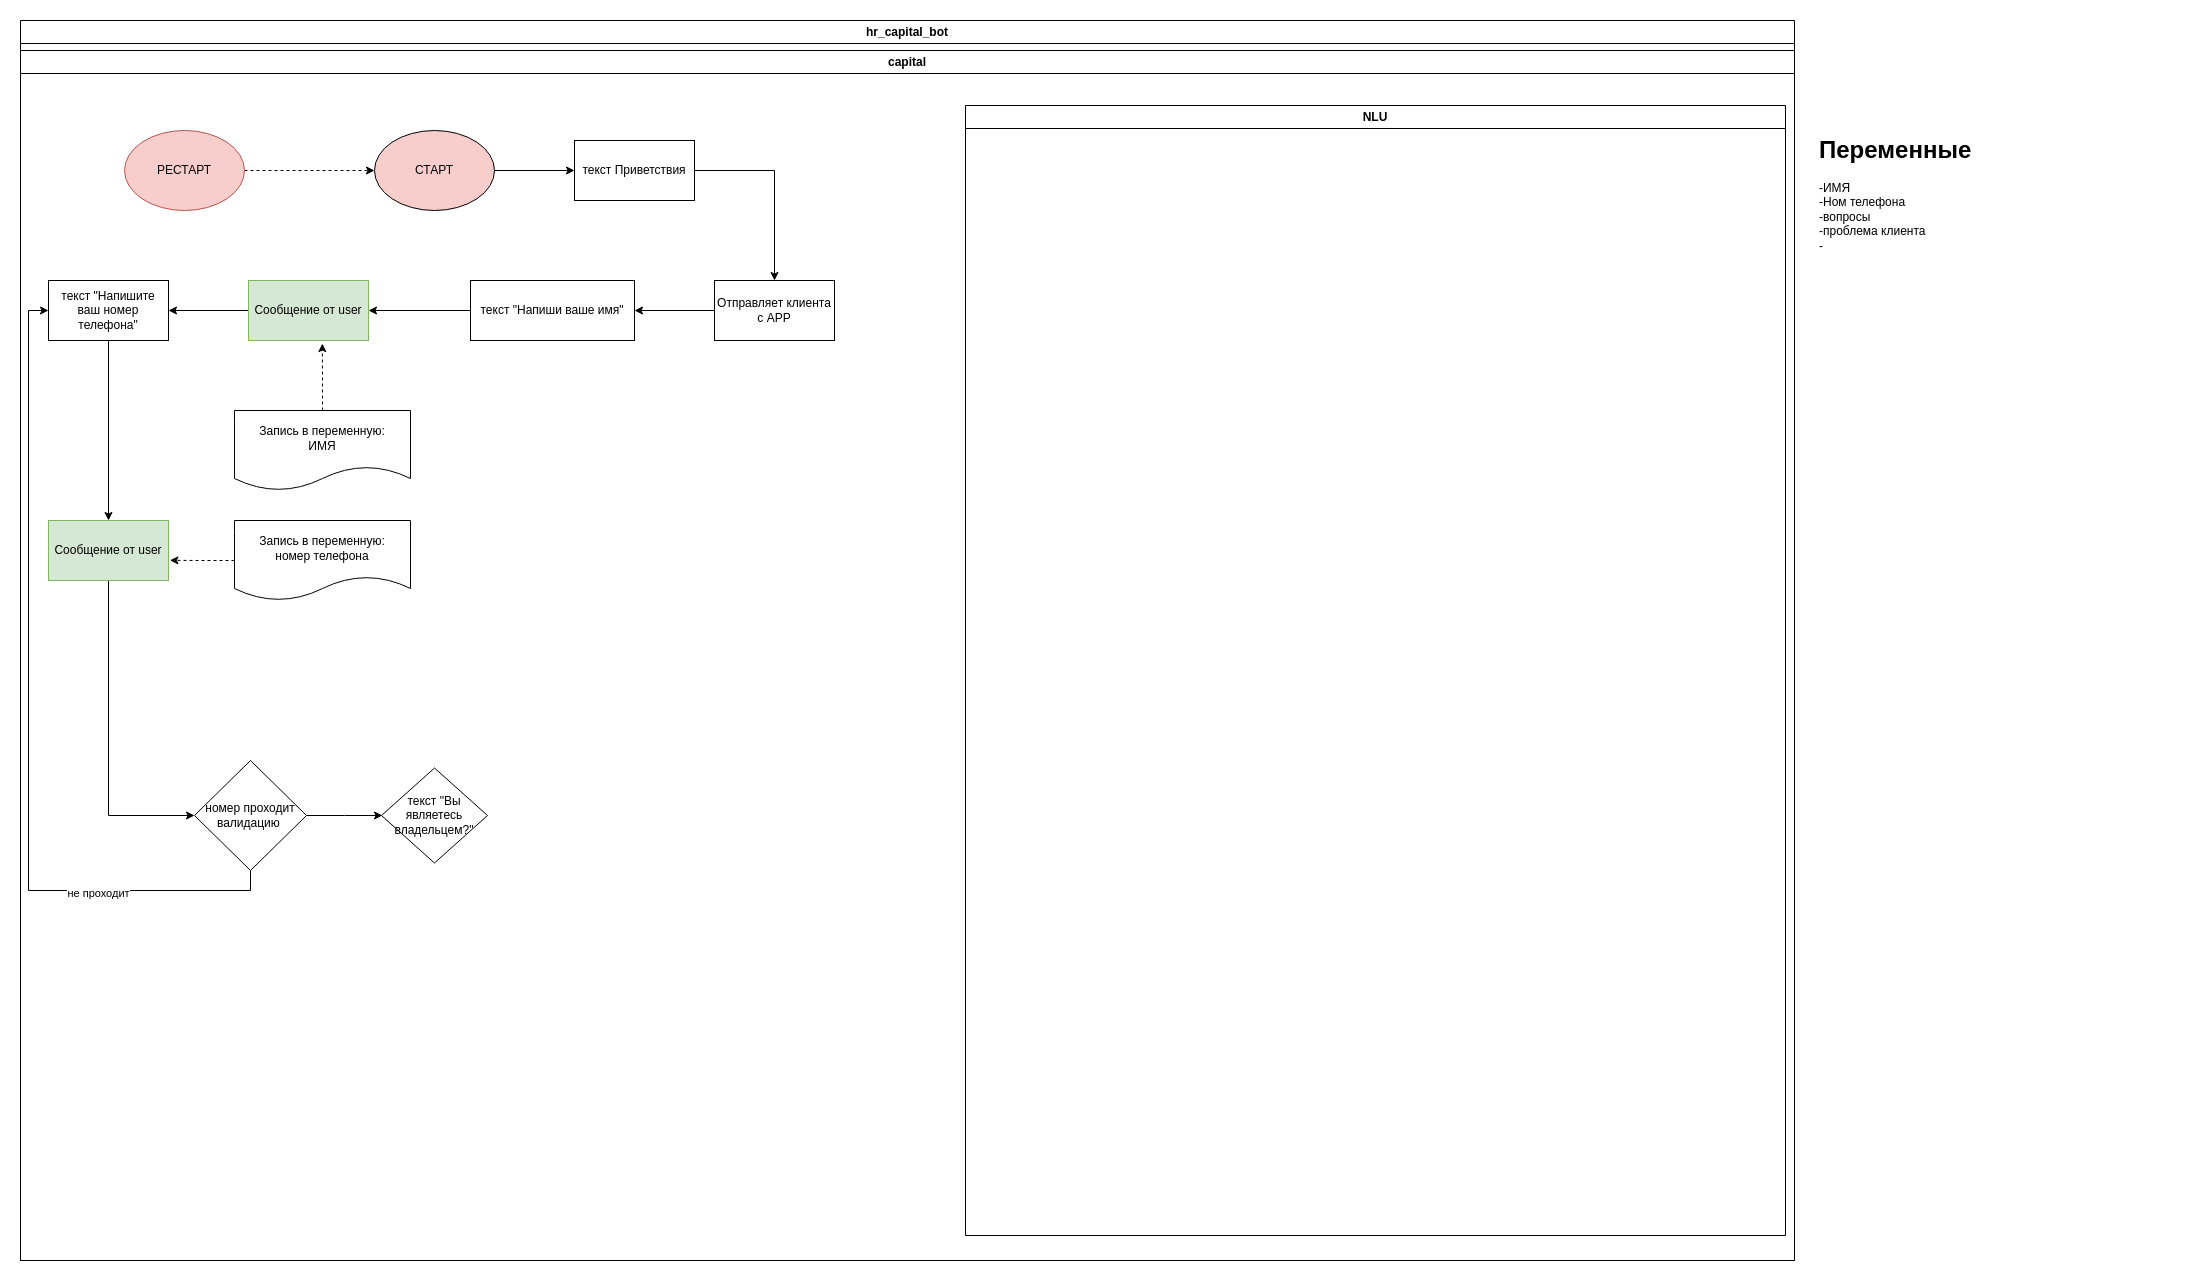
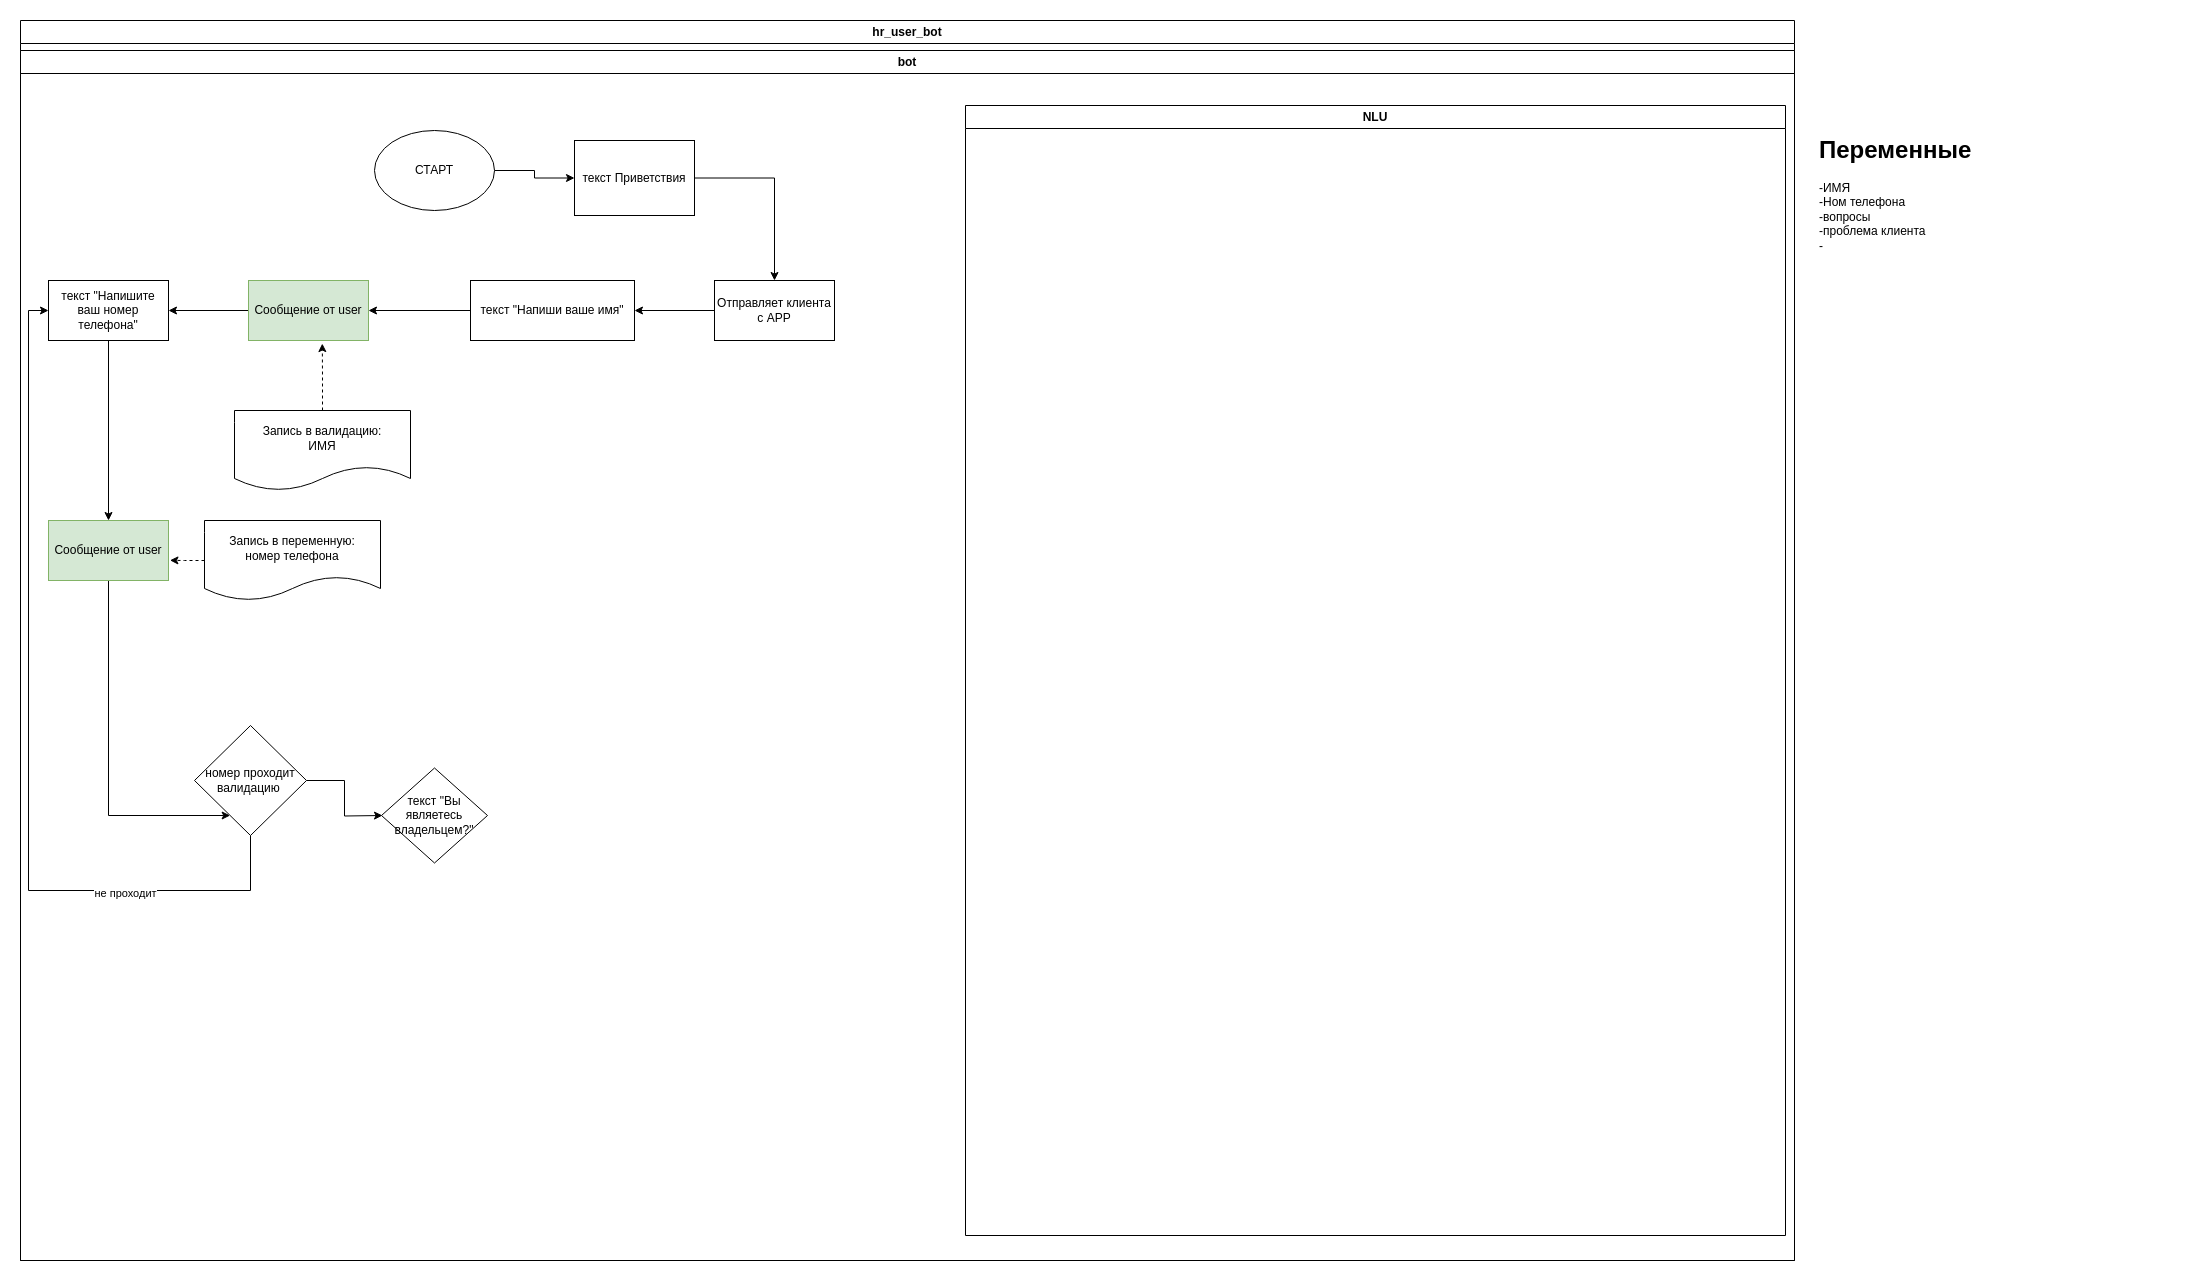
  <mxCell id="0" />
  <mxCell id="1" parent="0" />
- <mxCell id="2" value="hr_capital_bot" style="swimlane;whiteSpace=wrap;html=1;" vertex="1" parent="1"><mxGeometry x="20" y="20" width="1774" height="1240" as="geometry" /></mxCell>
- <mxCell id="3" value="capital" style="swimlane;whiteSpace=wrap;html=1;" vertex="1" parent="2"><mxGeometry y="30" width="1774" height="1210" as="geometry" /></mxCell>
+ <mxCell id="2" value="hr_user_bot" style="swimlane;whiteSpace=wrap;html=1;" vertex="1" parent="1"><mxGeometry x="20" y="20" width="1774" height="1240" as="geometry" /></mxCell>
+ <mxCell id="3" value="bot" style="swimlane;whiteSpace=wrap;html=1;" vertex="1" parent="2"><mxGeometry y="30" width="1774" height="1210" as="geometry" /></mxCell>
  <mxCell id="4" value="" style="edgeStyle=orthogonalEdgeStyle;rounded=0;orthogonalLoop=1;jettySize=auto;html=1;" edge="1" parent="3" source="5" target="9"><mxGeometry relative="1" as="geometry" /></mxCell>
- <mxCell id="5" value="СТАРТ" style="ellipse;whiteSpace=wrap;html=1;fillColor=#f8cecc;" vertex="1" parent="3"><mxGeometry x="354" y="80" width="120" height="80" as="geometry" /></mxCell>
- <mxCell id="6" style="edgeStyle=orthogonalEdgeStyle;rounded=0;orthogonalLoop=1;jettySize=auto;html=1;entryX=0;entryY=0.5;entryDx=0;entryDy=0;dashed=1;" edge="1" parent="3" source="7" target="5"><mxGeometry relative="1" as="geometry" /></mxCell>
- <mxCell id="7" value="РЕСТАРТ" style="ellipse;whiteSpace=wrap;html=1;fillColor=#f8cecc;strokeColor=#b85450;" vertex="1" parent="3"><mxGeometry x="104" y="80" width="120" height="80" as="geometry" /></mxCell>
+ <mxCell id="5" value="СТАРТ" style="ellipse;whiteSpace=wrap;html=1;" vertex="1" parent="3"><mxGeometry x="354" y="80" width="120" height="80" as="geometry" /></mxCell>
  <mxCell id="8" value="" style="edgeStyle=orthogonalEdgeStyle;rounded=0;orthogonalLoop=1;jettySize=auto;html=1;" edge="1" parent="3" source="9" target="11"><mxGeometry relative="1" as="geometry" /></mxCell>
- <mxCell id="9" value="текст Приветствия" style="whiteSpace=wrap;html=1;" vertex="1" parent="3"><mxGeometry x="554" y="90" width="120" height="60" as="geometry" /></mxCell>
+ <mxCell id="9" value="текст Приветствия" style="whiteSpace=wrap;html=1;" vertex="1" parent="3"><mxGeometry x="554" y="90" width="120" height="75" as="geometry" /></mxCell>
  <mxCell id="10" value="" style="edgeStyle=orthogonalEdgeStyle;rounded=0;orthogonalLoop=1;jettySize=auto;html=1;" edge="1" parent="3" source="11" target="13"><mxGeometry relative="1" as="geometry" /></mxCell>
  <mxCell id="11" value="Отправляет клиента с APP" style="whiteSpace=wrap;html=1;" vertex="1" parent="3"><mxGeometry x="694" y="230" width="120" height="60" as="geometry" /></mxCell>
  <mxCell id="12" value="" style="edgeStyle=orthogonalEdgeStyle;rounded=0;orthogonalLoop=1;jettySize=auto;html=1;" edge="1" parent="3" source="13" target="15"><mxGeometry relative="1" as="geometry" /></mxCell>
  <mxCell id="13" value="текст &quot;Напиши ваше имя&quot;" style="whiteSpace=wrap;html=1;" vertex="1" parent="3"><mxGeometry x="450" y="230" width="164" height="60" as="geometry" /></mxCell>
  <mxCell id="14" value="" style="edgeStyle=orthogonalEdgeStyle;rounded=0;orthogonalLoop=1;jettySize=auto;html=1;" edge="1" parent="3" source="15" target="19"><mxGeometry relative="1" as="geometry" /></mxCell>
  <mxCell id="15" value="Сообщение от user" style="whiteSpace=wrap;html=1;fillColor=#d5e8d4;strokeColor=#82b366;" vertex="1" parent="3"><mxGeometry x="228" y="230" width="120" height="60" as="geometry" /></mxCell>
- <mxCell id="16" value="Запись в переменную:&lt;br&gt;ИМЯ" style="shape=document;whiteSpace=wrap;html=1;boundedLbl=1;" vertex="1" parent="3"><mxGeometry x="214" y="360" width="176" height="80" as="geometry" /></mxCell>
+ <mxCell id="16" value="Запись в валидацию:&lt;br&gt;ИМЯ" style="shape=document;whiteSpace=wrap;html=1;boundedLbl=1;" vertex="1" parent="3"><mxGeometry x="214" y="360" width="176" height="80" as="geometry" /></mxCell>
  <mxCell id="17" style="edgeStyle=orthogonalEdgeStyle;rounded=0;orthogonalLoop=1;jettySize=auto;html=1;entryX=0.615;entryY=1.051;entryDx=0;entryDy=0;entryPerimeter=0;dashed=1;" edge="1" parent="3" source="16" target="15"><mxGeometry relative="1" as="geometry" /></mxCell>
  <mxCell id="18" value="" style="edgeStyle=orthogonalEdgeStyle;rounded=0;orthogonalLoop=1;jettySize=auto;html=1;" edge="1" parent="3" source="19" target="21"><mxGeometry relative="1" as="geometry" /></mxCell>
  <mxCell id="19" value="текст &quot;Напишите ваш номер телефона&quot;" style="whiteSpace=wrap;html=1;" vertex="1" parent="3"><mxGeometry x="28" y="230" width="120" height="60" as="geometry" /></mxCell>
  <mxCell id="20" value="" style="edgeStyle=orthogonalEdgeStyle;rounded=0;orthogonalLoop=1;jettySize=auto;html=1;" edge="1" parent="3" source="21" target="27"><mxGeometry relative="1" as="geometry"><Array as="points"><mxPoint x="88" y="765" /></Array></mxGeometry></mxCell>
  <mxCell id="21" value="Сообщение от user" style="whiteSpace=wrap;html=1;fillColor=#d5e8d4;strokeColor=#82b366;" vertex="1" parent="3"><mxGeometry x="28" y="470" width="120" height="60" as="geometry" /></mxCell>
- <mxCell id="22" value="Запись в переменную:&lt;br&gt;номер телефона" style="shape=document;whiteSpace=wrap;html=1;boundedLbl=1;" vertex="1" parent="3"><mxGeometry x="214" y="470" width="176" height="80" as="geometry" /></mxCell>
+ <mxCell id="22" value="Запись в переменную:&lt;br&gt;номер телефона" style="shape=document;whiteSpace=wrap;html=1;boundedLbl=1;" vertex="1" parent="3"><mxGeometry x="184" y="470" width="176" height="80" as="geometry" /></mxCell>
  <mxCell id="23" style="edgeStyle=orthogonalEdgeStyle;rounded=0;orthogonalLoop=1;jettySize=auto;html=1;entryX=1.012;entryY=0.664;entryDx=0;entryDy=0;entryPerimeter=0;dashed=1;" edge="1" parent="3" source="22" target="21"><mxGeometry relative="1" as="geometry" /></mxCell>
  <mxCell id="24" style="edgeStyle=orthogonalEdgeStyle;rounded=0;orthogonalLoop=1;jettySize=auto;html=1;entryX=0;entryY=0.5;entryDx=0;entryDy=0;" edge="1" parent="3" source="27" target="19"><mxGeometry relative="1" as="geometry"><Array as="points"><mxPoint x="230" y="840" /><mxPoint x="8" y="840" /><mxPoint x="8" y="260" /></Array></mxGeometry></mxCell>
  <mxCell id="25" value="не проходит" style="edgeLabel;html=1;align=center;verticalAlign=middle;resizable=0;points=[];" vertex="1" connectable="0" parent="24"><mxGeometry x="-0.588" y="2" relative="1" as="geometry"><mxPoint as="offset" /></mxGeometry></mxCell>
  <mxCell id="26" value="" style="edgeStyle=orthogonalEdgeStyle;rounded=0;orthogonalLoop=1;jettySize=auto;html=1;" edge="1" parent="3" source="27"><mxGeometry relative="1" as="geometry"><mxPoint x="362" y="765" as="targetPoint" /></mxGeometry></mxCell>
- <mxCell id="27" value="номер проходит валидацию&amp;nbsp;" style="rhombus;whiteSpace=wrap;html=1;" vertex="1" parent="3"><mxGeometry x="174" y="710" width="112" height="110" as="geometry" /></mxCell>
+ <mxCell id="27" value="номер проходит валидацию&amp;nbsp;" style="rhombus;whiteSpace=wrap;html=1;" vertex="1" parent="3"><mxGeometry x="174" y="675" width="112" height="110" as="geometry" /></mxCell>
  <mxCell id="28" value="текст &quot;Вы являетесь владельцем?&quot;" style="rhombus;whiteSpace=wrap;html=1;" vertex="1" parent="3"><mxGeometry x="361" y="717.5" width="106" height="95" as="geometry" /></mxCell>
  <mxCell id="29" value="NLU" style="swimlane;whiteSpace=wrap;html=1;" vertex="1" parent="2"><mxGeometry x="945" y="85" width="820" height="1130" as="geometry" /></mxCell>
  <mxCell id="30" value="&lt;h1&gt;Переменные&lt;/h1&gt;&lt;div&gt;-ИМЯ&lt;/div&gt;&lt;div&gt;-Ном телефона&lt;/div&gt;&lt;div&gt;-вопросы&lt;/div&gt;&lt;div&gt;-проблема клиента&lt;/div&gt;&lt;div&gt;-&lt;/div&gt;" style="text;html=1;spacing=5;spacingTop=-20;whiteSpace=wrap;overflow=hidden;rounded=0;" vertex="1" parent="1"><mxGeometry x="1814" y="130" width="350" height="120" as="geometry" /></mxCell>
